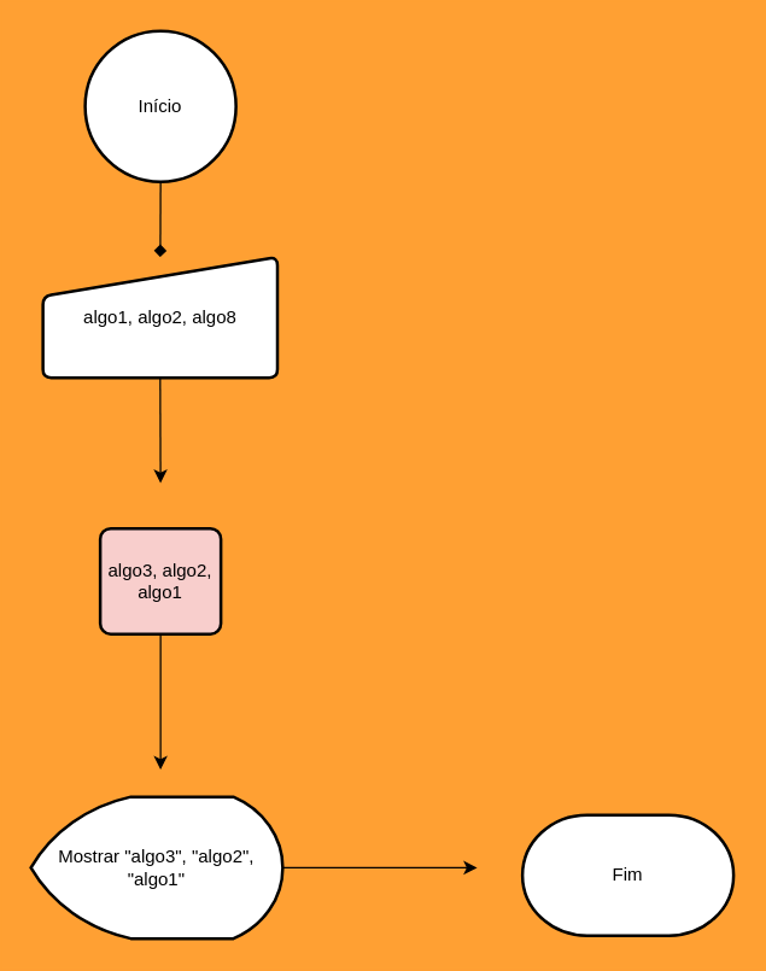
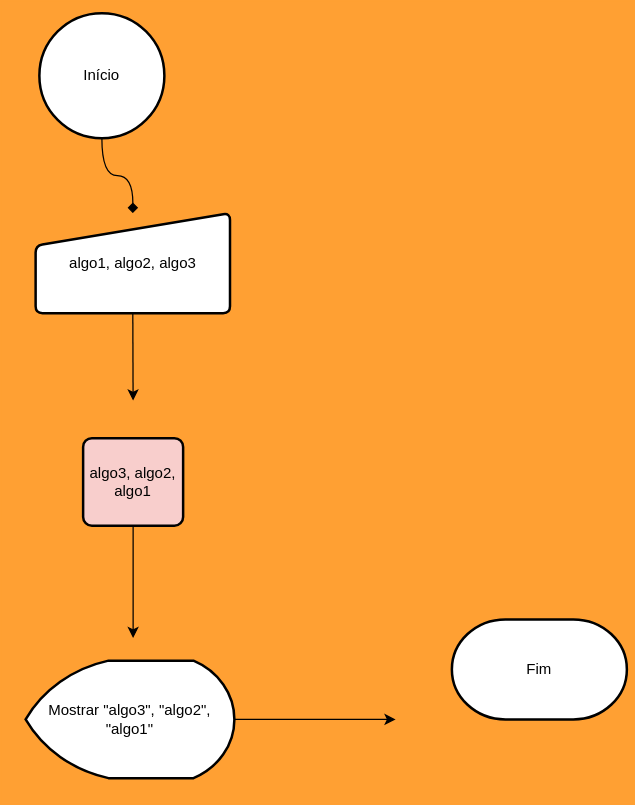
  <mxCell id="0" />
  <mxCell id="1" parent="0" />
  <mxCell id="2" style="edgeStyle=orthogonalEdgeStyle;rounded=0;orthogonalLoop=1;jettySize=auto;html=1;exitX=0.5;exitY=1;exitDx=0;exitDy=0;exitPerimeter=0;curved=1;endArrow=diamond;" edge="1" parent="1" source="3" target="5"><mxGeometry relative="1" as="geometry" /></mxCell>
- <mxCell id="3" value="Início" style="strokeWidth=2;html=1;shape=mxgraph.flowchart.start_2;whiteSpace=wrap;" vertex="1" parent="1"><mxGeometry x="56" y="20" width="100" height="100" as="geometry" /></mxCell>
+ <mxCell id="3" value="Início" style="strokeWidth=2;html=1;shape=mxgraph.flowchart.start_2;whiteSpace=wrap;" vertex="1" parent="1"><mxGeometry x="31" y="10" width="100" height="100" as="geometry" /></mxCell>
  <mxCell id="4" style="edgeStyle=orthogonalEdgeStyle;rounded=0;orthogonalLoop=1;jettySize=auto;html=1;exitX=0.5;exitY=1;exitDx=0;exitDy=0;curved=1;" edge="1" parent="1" source="5"><mxGeometry relative="1" as="geometry"><mxPoint x="106" y="320" as="targetPoint" /></mxGeometry></mxCell>
- <mxCell id="5" value="algo1, algo2, algo8" style="html=1;strokeWidth=2;shape=manualInput;whiteSpace=wrap;rounded=1;size=26;arcSize=11;" vertex="1" parent="1"><mxGeometry x="28" y="170" width="155.5" height="80" as="geometry" /></mxCell>
+ <mxCell id="5" value="algo1, algo2, algo3" style="html=1;strokeWidth=2;shape=manualInput;whiteSpace=wrap;rounded=1;size=26;arcSize=11;" vertex="1" parent="1"><mxGeometry x="28" y="170" width="155.5" height="80" as="geometry" /></mxCell>
  <mxCell id="6" style="edgeStyle=orthogonalEdgeStyle;rounded=0;orthogonalLoop=1;jettySize=auto;html=1;exitX=0.5;exitY=1;exitDx=0;exitDy=0;curved=1;" edge="1" parent="1" source="7"><mxGeometry relative="1" as="geometry"><mxPoint x="106" y="510" as="targetPoint" /></mxGeometry></mxCell>
  <mxCell id="7" value="algo3, algo2, algo1" style="rounded=1;whiteSpace=wrap;html=1;absoluteArcSize=1;arcSize=14;strokeWidth=2;fillColor=#f8cecc;" vertex="1" parent="1"><mxGeometry x="66" y="350" width="80" height="70" as="geometry" /></mxCell>
  <mxCell id="8" style="edgeStyle=orthogonalEdgeStyle;rounded=0;orthogonalLoop=1;jettySize=auto;html=1;exitX=1;exitY=0.5;exitDx=0;exitDy=0;exitPerimeter=0;curved=1;" edge="1" parent="1" source="9"><mxGeometry relative="1" as="geometry"><mxPoint x="316" y="575" as="targetPoint" /></mxGeometry></mxCell>
  <mxCell id="9" value="Mostrar &quot;algo3&quot;, &quot;algo2&quot;, &quot;algo1&quot;" style="strokeWidth=2;html=1;shape=mxgraph.flowchart.display;whiteSpace=wrap;" vertex="1" parent="1"><mxGeometry x="20" y="528" width="167" height="94" as="geometry" /></mxCell>
- <mxCell id="10" value="Fim" style="strokeWidth=2;html=1;shape=mxgraph.flowchart.terminator;whiteSpace=wrap;direction=west;" vertex="1" parent="1"><mxGeometry x="346" y="540" width="140" height="80" as="geometry" /></mxCell>
+ <mxCell id="10" value="Fim" style="strokeWidth=2;html=1;shape=mxgraph.flowchart.terminator;whiteSpace=wrap;direction=west;" vertex="1" parent="1"><mxGeometry x="361" y="495" width="140" height="80" as="geometry" /></mxCell>
